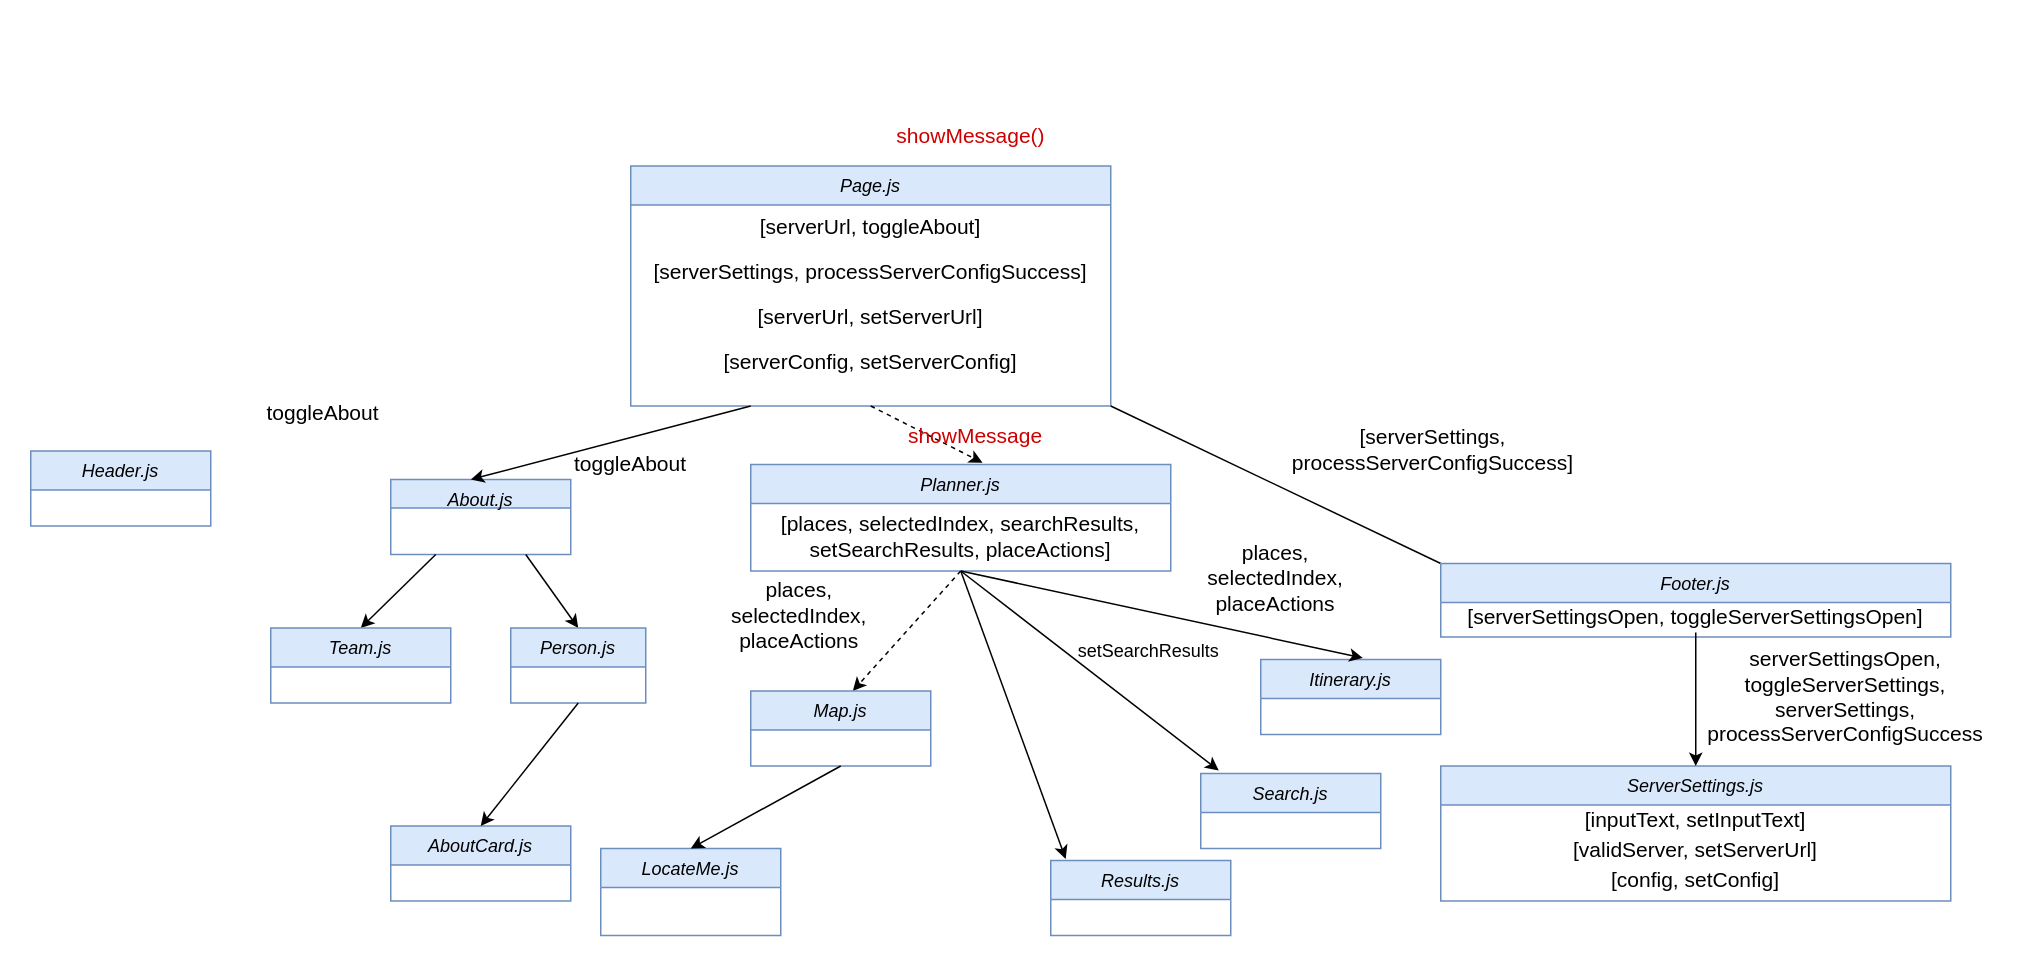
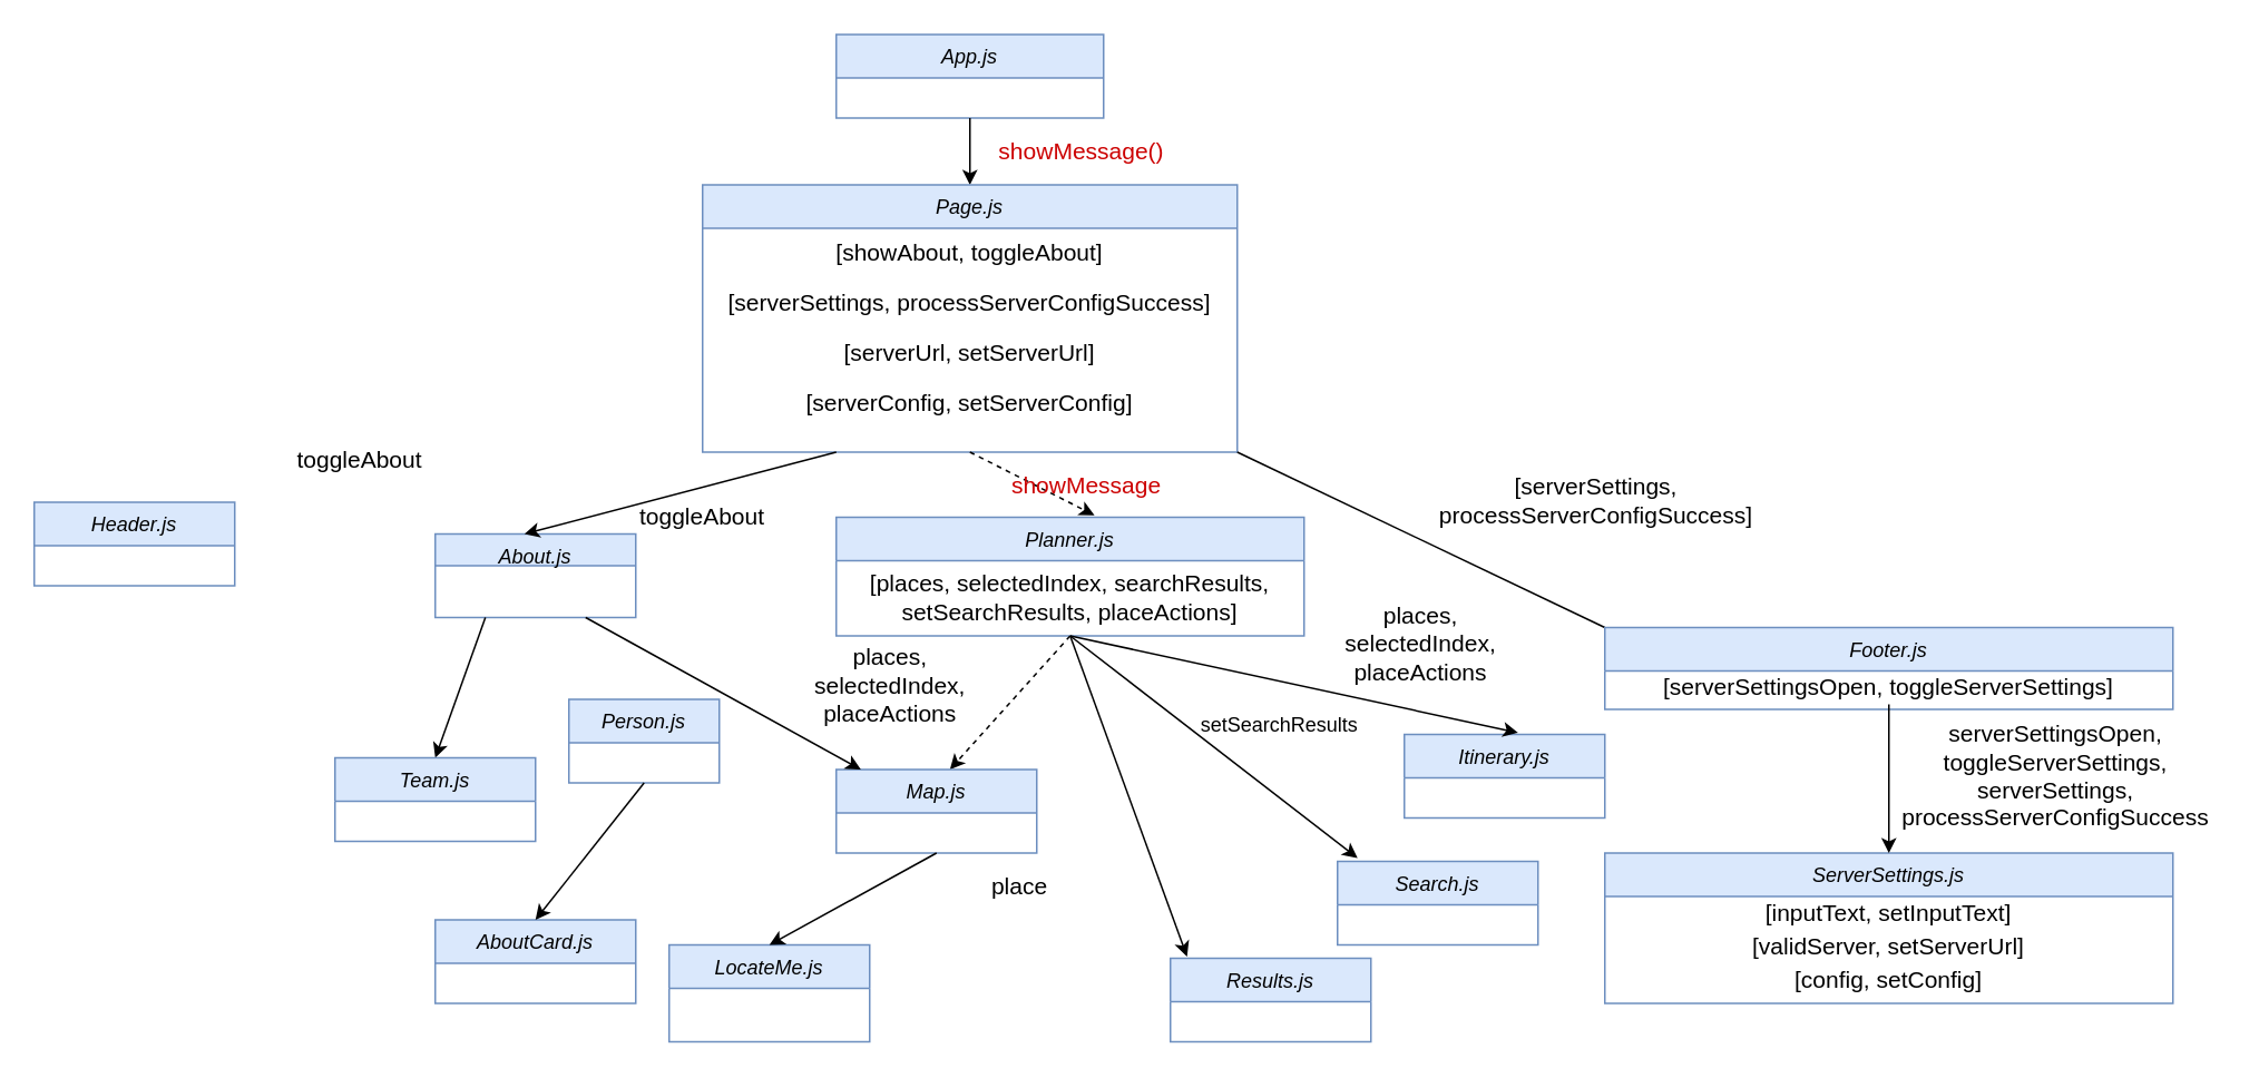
  <mxCell id="0" />
  <mxCell id="1" parent="0" />
+ <mxCell id="2" value="App.js" style="swimlane;fontStyle=2;align=center;verticalAlign=top;childLayout=stackLayout;horizontal=1;startSize=26;horizontalStack=0;resizeParent=1;resizeLast=0;collapsible=1;marginBottom=0;rounded=0;shadow=0;strokeWidth=1;fillColor=#dae8fc;strokeColor=#6c8ebf;" parent="1" vertex="1"><mxGeometry x="500" y="20" width="160" height="50" as="geometry"><mxRectangle x="230" y="140" width="160" height="26" as="alternateBounds" /></mxGeometry></mxCell>
+ <mxCell id="3" value="" style="endArrow=classic;html=1;exitX=0.5;exitY=1;exitDx=0;exitDy=0;entryX=0.5;entryY=0;entryDx=0;entryDy=0;" parent="1" source="2" target="4" edge="1"><mxGeometry width="50" height="50" relative="1" as="geometry"><mxPoint x="570" y="420" as="sourcePoint" /><mxPoint x="580" y="100" as="targetPoint" /></mxGeometry></mxCell>
  <mxCell id="4" value="Page.js" style="swimlane;fontStyle=2;align=center;verticalAlign=top;childLayout=stackLayout;horizontal=1;startSize=26;horizontalStack=0;resizeParent=1;resizeLast=0;collapsible=1;marginBottom=0;rounded=0;shadow=0;strokeWidth=1;fillColor=#dae8fc;strokeColor=#6c8ebf;" parent="1" vertex="1"><mxGeometry x="420" y="110" width="320" height="160" as="geometry"><mxRectangle x="230" y="140" width="160" height="26" as="alternateBounds" /></mxGeometry></mxCell>
- <mxCell id="5" value="[serverUrl, toggleAbout]" style="text;html=1;strokeColor=none;fillColor=none;align=center;verticalAlign=middle;whiteSpace=wrap;rounded=0;fontSize=14;" parent="4" vertex="1"><mxGeometry y="26" width="320" height="30" as="geometry" /></mxCell>
+ <mxCell id="5" value="[showAbout, toggleAbout]" style="text;html=1;strokeColor=none;fillColor=none;align=center;verticalAlign=middle;whiteSpace=wrap;rounded=0;fontSize=14;" parent="4" vertex="1"><mxGeometry y="26" width="320" height="30" as="geometry" /></mxCell>
  <mxCell id="6" value="[serverSettings, processServerConfigSuccess]" style="text;html=1;strokeColor=none;fillColor=none;align=center;verticalAlign=middle;whiteSpace=wrap;rounded=0;fontSize=14;" parent="4" vertex="1"><mxGeometry y="56" width="320" height="30" as="geometry" /></mxCell>
  <mxCell id="7" value="[serverUrl, setServerUrl]" style="text;html=1;strokeColor=none;fillColor=none;align=center;verticalAlign=middle;whiteSpace=wrap;rounded=0;fontSize=14;" parent="4" vertex="1"><mxGeometry y="86" width="320" height="30" as="geometry" /></mxCell>
  <mxCell id="8" value="[serverConfig, setServerConfig]" style="text;html=1;strokeColor=none;fillColor=none;align=center;verticalAlign=middle;whiteSpace=wrap;rounded=0;fontSize=14;" parent="4" vertex="1"><mxGeometry y="116" width="320" height="30" as="geometry" /></mxCell>
  <mxCell id="9" value="showMessage()" style="text;html=1;strokeColor=none;fillColor=none;align=center;verticalAlign=middle;whiteSpace=wrap;rounded=0;fontSize=14;fontColor=#CC0000;" parent="1" vertex="1"><mxGeometry x="594" y="80" width="106" height="20" as="geometry" /></mxCell>
  <mxCell id="10" value="Header.js" style="swimlane;fontStyle=2;align=center;verticalAlign=top;childLayout=stackLayout;horizontal=1;startSize=26;horizontalStack=0;resizeParent=1;resizeLast=0;collapsible=1;marginBottom=0;rounded=0;shadow=0;strokeWidth=1;fillColor=#dae8fc;strokeColor=#6c8ebf;" parent="1" vertex="1"><mxGeometry x="20" y="300" width="120" height="50" as="geometry"><mxRectangle x="230" y="140" width="160" height="26" as="alternateBounds" /></mxGeometry></mxCell>
  <mxCell id="11" value="toggleAbout" style="text;html=1;strokeColor=none;fillColor=none;align=center;verticalAlign=middle;whiteSpace=wrap;rounded=0;fontSize=14;rotation=0;" parent="1" vertex="1"><mxGeometry x="160" y="260" width="110" height="30" as="geometry" /></mxCell>
  <mxCell id="12" value="About.js" style="swimlane;fontStyle=2;align=center;verticalAlign=top;childLayout=stackLayout;horizontal=1;startSize=19;horizontalStack=0;resizeParent=1;resizeLast=0;collapsible=1;marginBottom=0;rounded=0;shadow=0;strokeWidth=1;fillColor=#dae8fc;strokeColor=#6c8ebf;" parent="1" vertex="1"><mxGeometry x="260" y="319" width="120" height="50" as="geometry"><mxRectangle x="230" y="140" width="160" height="26" as="alternateBounds" /></mxGeometry></mxCell>
  <mxCell id="13" value="" style="endArrow=classic;html=1;fontSize=14;entryX=0.445;entryY=0;entryDx=0;entryDy=0;entryPerimeter=0;exitX=0.25;exitY=1;exitDx=0;exitDy=0;" parent="1" source="4" target="12" edge="1"><mxGeometry width="50" height="50" relative="1" as="geometry"><mxPoint x="360" y="300" as="sourcePoint" /><mxPoint x="620" y="360" as="targetPoint" /></mxGeometry></mxCell>
  <mxCell id="14" value="toggleAbout" style="text;html=1;strokeColor=none;fillColor=none;align=center;verticalAlign=middle;whiteSpace=wrap;rounded=0;fontSize=14;rotation=0;" parent="1" vertex="1"><mxGeometry x="370" y="299" width="100" height="20" as="geometry" /></mxCell>
  <mxCell id="15" value="Planner.js&#10;" style="swimlane;fontStyle=2;align=center;verticalAlign=top;childLayout=stackLayout;horizontal=1;startSize=26;horizontalStack=0;resizeParent=1;resizeLast=0;collapsible=1;marginBottom=0;rounded=0;shadow=0;strokeWidth=1;fillColor=#dae8fc;strokeColor=#6c8ebf;" parent="1" vertex="1"><mxGeometry x="500" y="309" width="280" height="71" as="geometry"><mxRectangle x="230" y="140" width="160" height="26" as="alternateBounds" /></mxGeometry></mxCell>
  <mxCell id="16" value="[places, selectedIndex, searchResults, setSearchResults, placeActions]" style="text;html=1;strokeColor=none;fillColor=none;align=center;verticalAlign=middle;whiteSpace=wrap;rounded=0;fontSize=14;" parent="15" vertex="1"><mxGeometry y="26" width="280" height="44" as="geometry" /></mxCell>
  <mxCell id="17" value="" style="endArrow=classic;html=1;fontSize=14;exitX=0.5;exitY=1;exitDx=0;exitDy=0;entryX=0.552;entryY=-0.017;entryDx=0;entryDy=0;entryPerimeter=0;dashed=1;" parent="1" source="4" target="15" edge="1"><mxGeometry width="50" height="50" relative="1" as="geometry"><mxPoint x="570" y="410" as="sourcePoint" /><mxPoint x="620" y="360" as="targetPoint" /></mxGeometry></mxCell>
  <mxCell id="18" value="&lt;span style=&quot;color: rgb(204 , 0 , 0)&quot;&gt;showMessage&lt;/span&gt;" style="text;html=1;strokeColor=none;fillColor=none;align=center;verticalAlign=middle;whiteSpace=wrap;rounded=0;fontSize=14;fontColor=#FF0000;" parent="1" vertex="1"><mxGeometry x="595" y="280" width="110" height="20" as="geometry" /></mxCell>
  <mxCell id="19" value="" style="endArrow=none;html=1;fontSize=14;fontColor=#FF0000;entryX=1;entryY=1;entryDx=0;entryDy=0;exitX=0;exitY=0;exitDx=0;exitDy=0;" parent="1" source="20" target="4" edge="1"><mxGeometry width="50" height="50" relative="1" as="geometry"><mxPoint x="970" y="300" as="sourcePoint" /><mxPoint x="620" y="360" as="targetPoint" /></mxGeometry></mxCell>
  <mxCell id="20" value="Footer.js" style="swimlane;fontStyle=2;align=center;verticalAlign=top;childLayout=stackLayout;horizontal=1;startSize=26;horizontalStack=0;resizeParent=1;resizeLast=0;collapsible=1;marginBottom=0;rounded=0;shadow=0;strokeWidth=1;fillColor=#dae8fc;strokeColor=#6c8ebf;" parent="1" vertex="1"><mxGeometry x="960" y="375" width="340" height="49" as="geometry"><mxRectangle x="230" y="140" width="160" height="26" as="alternateBounds" /></mxGeometry></mxCell>
- <mxCell id="21" value="[serverSettingsOpen, toggleServerSettingsOpen]" style="text;html=1;strokeColor=none;fillColor=none;align=center;verticalAlign=middle;whiteSpace=wrap;rounded=0;fontSize=14;" parent="20" vertex="1"><mxGeometry y="26" width="340" height="20" as="geometry" /></mxCell>
+ <mxCell id="21" value="[serverSettingsOpen, toggleServerSettings]" style="text;html=1;strokeColor=none;fillColor=none;align=center;verticalAlign=middle;whiteSpace=wrap;rounded=0;fontSize=14;" parent="20" vertex="1"><mxGeometry y="26" width="340" height="20" as="geometry" /></mxCell>
  <mxCell id="22" value="[serverSettings, &lt;br&gt;processServerConfigSuccess]" style="text;html=1;strokeColor=none;fillColor=none;align=center;verticalAlign=middle;whiteSpace=wrap;rounded=0;fontSize=14;fontColor=#000000;rotation=0;" parent="1" vertex="1"><mxGeometry x="800" y="289" width="310" height="20" as="geometry" /></mxCell>
  <mxCell id="23" value="" style="endArrow=classic;html=1;fontColor=#CC0000;entryX=0.567;entryY=0;entryDx=0;entryDy=0;entryPerimeter=0;exitX=0.5;exitY=1;exitDx=0;exitDy=0;dashed=1;" parent="1" source="15" target="24" edge="1"><mxGeometry width="50" height="50" relative="1" as="geometry"><mxPoint x="570" y="370" as="sourcePoint" /><mxPoint x="530" y="500" as="targetPoint" /></mxGeometry></mxCell>
  <mxCell id="24" value="Map.js" style="swimlane;fontStyle=2;align=center;verticalAlign=top;childLayout=stackLayout;horizontal=1;startSize=26;horizontalStack=0;resizeParent=1;resizeLast=0;collapsible=1;marginBottom=0;rounded=0;shadow=0;strokeWidth=1;fillColor=#dae8fc;strokeColor=#6c8ebf;" parent="1" vertex="1"><mxGeometry x="500" y="460" width="120" height="50" as="geometry"><mxRectangle x="230" y="140" width="160" height="26" as="alternateBounds" /></mxGeometry></mxCell>
  <mxCell id="25" value="Itinerary.js" style="swimlane;fontStyle=2;align=center;verticalAlign=top;childLayout=stackLayout;horizontal=1;startSize=26;horizontalStack=0;resizeParent=1;resizeLast=0;collapsible=1;marginBottom=0;rounded=0;shadow=0;strokeWidth=1;fillColor=#dae8fc;strokeColor=#6c8ebf;" parent="1" vertex="1"><mxGeometry x="840" y="439" width="120" height="50" as="geometry"><mxRectangle x="230" y="140" width="160" height="26" as="alternateBounds" /></mxGeometry></mxCell>
  <mxCell id="26" value="ServerSettings.js&#10;" style="swimlane;fontStyle=2;align=center;verticalAlign=top;childLayout=stackLayout;horizontal=1;startSize=26;horizontalStack=0;resizeParent=1;resizeLast=0;collapsible=1;marginBottom=0;rounded=0;shadow=0;strokeWidth=1;fillColor=#dae8fc;strokeColor=#6c8ebf;" parent="1" vertex="1"><mxGeometry x="960" y="510" width="340" height="90" as="geometry"><mxRectangle x="230" y="140" width="160" height="26" as="alternateBounds" /></mxGeometry></mxCell>
  <mxCell id="27" value="[inputText, setInputText]" style="text;html=1;strokeColor=none;fillColor=none;align=center;verticalAlign=middle;whiteSpace=wrap;rounded=0;fontColor=#000000;fontSize=14;" parent="26" vertex="1"><mxGeometry y="26" width="340" height="20" as="geometry" /></mxCell>
  <mxCell id="28" value="[validServer, setServerUrl]" style="text;html=1;strokeColor=none;fillColor=none;align=center;verticalAlign=middle;whiteSpace=wrap;rounded=0;fontColor=#000000;fontSize=14;" parent="26" vertex="1"><mxGeometry y="46" width="340" height="20" as="geometry" /></mxCell>
  <mxCell id="29" value="[config, setConfig]" style="text;html=1;strokeColor=none;fillColor=none;align=center;verticalAlign=middle;whiteSpace=wrap;rounded=0;fontColor=#000000;fontSize=14;" parent="26" vertex="1"><mxGeometry y="66" width="340" height="20" as="geometry" /></mxCell>
  <mxCell id="30" value="" style="endArrow=classic;html=1;fontColor=#CC0000;entryX=0.567;entryY=-0.02;entryDx=0;entryDy=0;entryPerimeter=0;exitX=0.5;exitY=1;exitDx=0;exitDy=0;" parent="1" source="15" target="25" edge="1"><mxGeometry width="50" height="50" relative="1" as="geometry"><mxPoint x="790" y="370" as="sourcePoint" /><mxPoint x="600" y="280" as="targetPoint" /></mxGeometry></mxCell>
  <mxCell id="31" value="" style="endArrow=classic;html=1;fontColor=#CC0000;entryX=0.5;entryY=0;entryDx=0;entryDy=0;exitX=0.5;exitY=1;exitDx=0;exitDy=0;" parent="1" source="21" target="26" edge="1"><mxGeometry width="50" height="50" relative="1" as="geometry"><mxPoint x="1490" y="422" as="sourcePoint" /><mxPoint x="1070" y="332" as="targetPoint" /></mxGeometry></mxCell>
  <mxCell id="32" value="places, &lt;br&gt;selectedIndex, placeActions" style="text;html=1;strokeColor=none;fillColor=none;align=center;verticalAlign=middle;whiteSpace=wrap;rounded=0;rotation=0;fontSize=14;" parent="1" vertex="1"><mxGeometry x="460" y="400" width="145" height="20" as="geometry" /></mxCell>
  <mxCell id="33" value="places, selectedIndex, placeActions" style="text;html=1;strokeColor=none;fillColor=none;align=center;verticalAlign=middle;whiteSpace=wrap;rounded=0;fontSize=14;" parent="1" vertex="1"><mxGeometry x="820" y="375" width="60" height="20" as="geometry" /></mxCell>
  <mxCell id="34" value="serverSettingsOpen, toggleServerSettings, serverSettings, processServerConfigSuccess" style="text;html=1;strokeColor=none;fillColor=none;align=center;verticalAlign=middle;whiteSpace=wrap;rounded=0;fontSize=14;fontColor=#000000;" parent="1" vertex="1"><mxGeometry x="1130" y="424" width="200" height="80" as="geometry" /></mxCell>
  <mxCell id="35" value="" style="endArrow=classic;html=1;exitX=0.25;exitY=1;exitDx=0;exitDy=0;entryX=0.5;entryY=0;entryDx=0;entryDy=0;" parent="1" source="12" target="37" edge="1"><mxGeometry width="50" height="50" relative="1" as="geometry"><mxPoint x="540" y="418" as="sourcePoint" /><mxPoint x="170" y="418" as="targetPoint" /></mxGeometry></mxCell>
- <mxCell id="36" value="" style="endArrow=classic;html=1;exitX=0.75;exitY=1;exitDx=0;exitDy=0;entryX=0.5;entryY=0;entryDx=0;entryDy=0;" parent="1" source="12" target="38" edge="1"><mxGeometry width="50" height="50" relative="1" as="geometry"><mxPoint x="540" y="418" as="sourcePoint" /><mxPoint x="380" y="418" as="targetPoint" /></mxGeometry></mxCell>
- <mxCell id="37" value="Team.js" style="swimlane;fontStyle=2;align=center;verticalAlign=top;childLayout=stackLayout;horizontal=1;startSize=26;horizontalStack=0;resizeParent=1;resizeLast=0;collapsible=1;marginBottom=0;rounded=0;shadow=0;strokeWidth=1;fillColor=#dae8fc;strokeColor=#6c8ebf;" parent="1" vertex="1"><mxGeometry y="418" width="120" height="50" as="geometry" x="180"><mxRectangle x="230" y="140" width="160" height="26" as="alternateBounds" /></mxGeometry></mxCell>
+ <mxCell id="36" value="" style="endArrow=classic;html=1;exitX=0.75;exitY=1;exitDx=0;exitDy=0;" parent="1" source="12" target="24" edge="1"><mxGeometry width="50" height="50" relative="1" as="geometry"><mxPoint x="540" y="418" as="sourcePoint" /><mxPoint x="380" y="418" as="targetPoint" /></mxGeometry></mxCell>
+ <mxCell id="37" value="Team.js" style="swimlane;fontStyle=2;align=center;verticalAlign=top;childLayout=stackLayout;horizontal=1;startSize=26;horizontalStack=0;resizeParent=1;resizeLast=0;collapsible=1;marginBottom=0;rounded=0;shadow=0;strokeWidth=1;fillColor=#dae8fc;strokeColor=#6c8ebf;" parent="1" vertex="1"><mxGeometry x="200" y="453" width="120" height="50" as="geometry"><mxRectangle x="230" y="140" width="160" height="26" as="alternateBounds" /></mxGeometry></mxCell>
  <mxCell id="38" value="Person.js&#10;" style="swimlane;fontStyle=2;align=center;verticalAlign=top;childLayout=stackLayout;horizontal=1;startSize=26;horizontalStack=0;resizeParent=1;resizeLast=0;collapsible=1;marginBottom=0;rounded=0;shadow=0;strokeWidth=1;fillColor=#dae8fc;strokeColor=#6c8ebf;" parent="1" vertex="1"><mxGeometry x="340" y="418" width="90" height="50" as="geometry"><mxRectangle x="230" y="140" width="160" height="26" as="alternateBounds" /></mxGeometry></mxCell>
  <mxCell id="39" value="AboutCard.js&#10;" style="swimlane;fontStyle=2;align=center;verticalAlign=top;childLayout=stackLayout;horizontal=1;startSize=26;horizontalStack=0;resizeParent=1;resizeLast=0;collapsible=1;marginBottom=0;rounded=0;shadow=0;strokeWidth=1;fillColor=#dae8fc;strokeColor=#6c8ebf;" parent="1" vertex="1"><mxGeometry x="260" y="550" width="120" height="50" as="geometry"><mxRectangle x="230" y="140" width="160" height="26" as="alternateBounds" /></mxGeometry></mxCell>
  <mxCell id="40" value="" style="endArrow=classic;html=1;exitX=0.5;exitY=1;exitDx=0;exitDy=0;entryX=0.5;entryY=0;entryDx=0;entryDy=0;" parent="1" source="38" target="39" edge="1"><mxGeometry width="50" height="50" relative="1" as="geometry"><mxPoint x="540" y="418" as="sourcePoint" /><mxPoint x="370" y="548" as="targetPoint" /></mxGeometry></mxCell>
+ <mxCell id="41" value="place" style="text;html=1;strokeColor=none;fillColor=none;align=center;verticalAlign=middle;whiteSpace=wrap;rounded=0;fontSize=14;" parent="1" vertex="1"><mxGeometry x="580" y="520" width="60" height="20" as="geometry" /></mxCell>
  <mxCell id="42" value="LocateMe.js" style="swimlane;fontStyle=2;align=center;verticalAlign=top;childLayout=stackLayout;horizontal=1;startSize=26;horizontalStack=0;resizeParent=1;resizeLast=0;collapsible=1;marginBottom=0;rounded=0;shadow=0;strokeWidth=1;fillColor=#dae8fc;strokeColor=#6c8ebf;" vertex="1" parent="1"><mxGeometry x="400" y="565" width="120" height="58" as="geometry"><mxRectangle x="230" y="140" width="160" height="26" as="alternateBounds" /></mxGeometry></mxCell>
  <mxCell id="43" value="" style="endArrow=classic;html=1;entryX=0.5;entryY=0;entryDx=0;entryDy=0;" edge="1" parent="1" target="42"><mxGeometry width="50" height="50" relative="1" as="geometry"><mxPoint x="560" y="510" as="sourcePoint" /><mxPoint x="680" y="370" as="targetPoint" /></mxGeometry></mxCell>
  <mxCell id="44" value="" style="endArrow=classic;html=1;entryX=0.1;entryY=-0.04;entryDx=0;entryDy=0;entryPerimeter=0;" edge="1" parent="1" target="45"><mxGeometry width="50" height="50" relative="1" as="geometry"><mxPoint x="640" y="380" as="sourcePoint" /><mxPoint x="730" y="570" as="targetPoint" /></mxGeometry></mxCell>
  <mxCell id="45" value="Search.js" style="swimlane;fontStyle=2;align=center;verticalAlign=top;childLayout=stackLayout;horizontal=1;startSize=26;horizontalStack=0;resizeParent=1;resizeLast=0;collapsible=1;marginBottom=0;rounded=0;shadow=0;strokeWidth=1;fillColor=#dae8fc;strokeColor=#6c8ebf;" vertex="1" parent="1"><mxGeometry x="800" y="515" width="120" height="50" as="geometry"><mxRectangle x="230" y="140" width="160" height="26" as="alternateBounds" /></mxGeometry></mxCell>
  <mxCell id="46" value="" style="endArrow=classic;html=1;entryX=0.083;entryY=-0.02;entryDx=0;entryDy=0;entryPerimeter=0;" edge="1" parent="1" target="47"><mxGeometry width="50" height="50" relative="1" as="geometry"><mxPoint x="640" y="380" as="sourcePoint" /><mxPoint x="730" y="580" as="targetPoint" /></mxGeometry></mxCell>
  <mxCell id="47" value="Results.js" style="swimlane;fontStyle=2;align=center;verticalAlign=top;childLayout=stackLayout;horizontal=1;startSize=26;horizontalStack=0;resizeParent=1;resizeLast=0;collapsible=1;marginBottom=0;rounded=0;shadow=0;strokeWidth=1;fillColor=#dae8fc;strokeColor=#6c8ebf;" vertex="1" parent="1"><mxGeometry x="700" y="573" width="120" height="50" as="geometry"><mxRectangle x="230" y="140" width="160" height="26" as="alternateBounds" /></mxGeometry></mxCell>
  <mxCell id="48" value="setSearchResults" style="text;html=1;align=center;verticalAlign=middle;resizable=0;points=[];autosize=1;strokeColor=none;fillColor=none;" vertex="1" parent="1"><mxGeometry x="710" y="424" width="110" height="20" as="geometry" /></mxCell>
